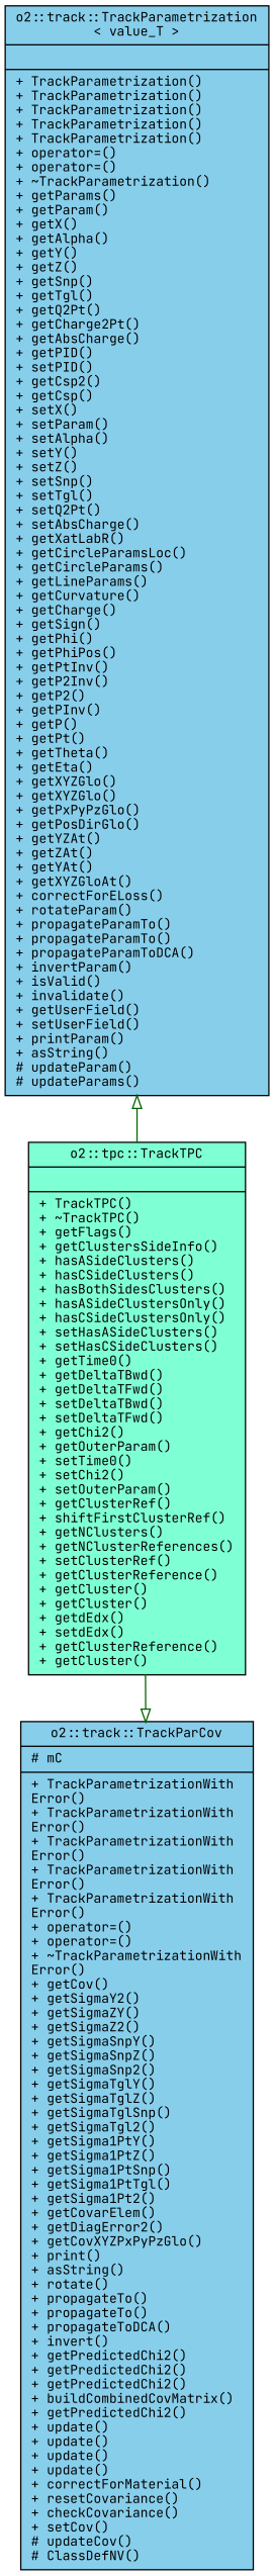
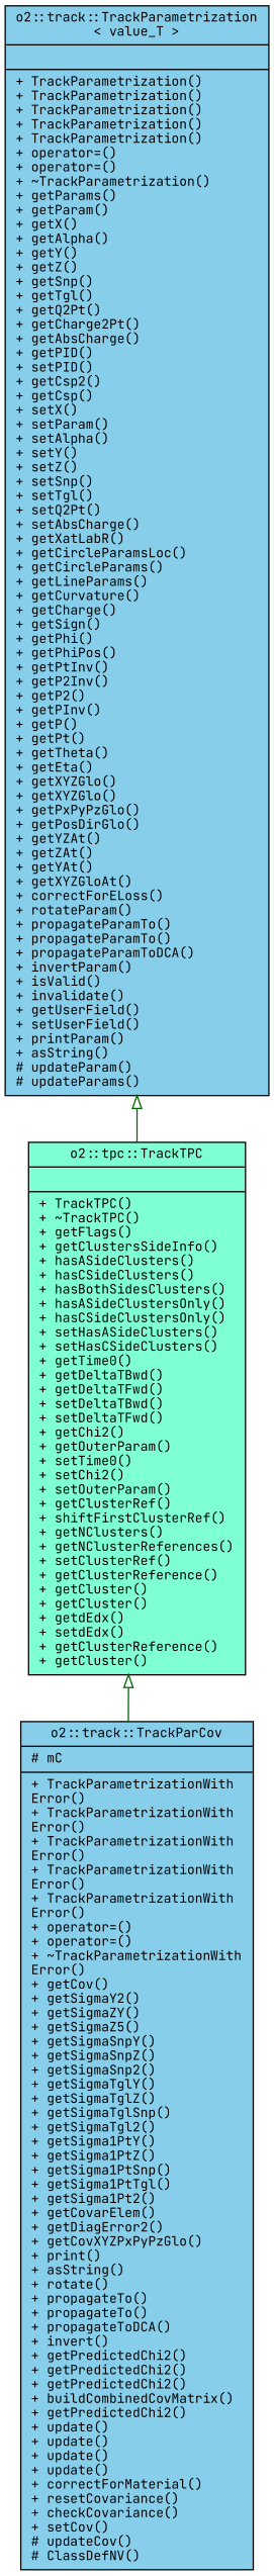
  digraph {
    fontname="JetBrains Mono"
    node [color=black fillcolor=skyblue fontname="JetBrains Mono" fontsize=10 shape=record style=filled]
    edge [arrowtail=onormal color=darkgreen dir=back fontname="JetBrains Mono" fontsize=10 labelfontname=Helvetica labelfontsize=10 style=solid]
    n1 [fillcolor=aquamarine fontcolor=black height=0.2 label="{o2::tpc::TrackTPC\n||+ TrackTPC()\l+ ~TrackTPC()\l+ getFlags()\l+ getClustersSideInfo()\l+ hasASideClusters()\l+ hasCSideClusters()\l+ hasBothSidesClusters()\l+ hasASideClustersOnly()\l+ hasCSideClustersOnly()\l+ setHasASideClusters()\l+ setHasCSideClusters()\l+ getTime0()\l+ getDeltaTBwd()\l+ getDeltaTFwd()\l+ setDeltaTBwd()\l+ setDeltaTFwd()\l+ getChi2()\l+ getOuterParam()\l+ setTime0()\l+ setChi2()\l+ setOuterParam()\l+ getClusterRef()\l+ shiftFirstClusterRef()\l+ getNClusters()\l+ getNClusterReferences()\l+ setClusterRef()\l+ getClusterReference()\l+ getCluster()\l+ getCluster()\l+ getdEdx()\l+ setdEdx()\l+ getClusterReference()\l+ getCluster()\l}" width=0.4]
-   n2 [height=0.2 label="{o2::track::TrackParCov\n|# mC\l|+ TrackParametrizationWith\lError()\l+ TrackParametrizationWith\lError()\l+ TrackParametrizationWith\lError()\l+ TrackParametrizationWith\lError()\l+ TrackParametrizationWith\lError()\l+ operator=()\l+ operator=()\l+ ~TrackParametrizationWith\lError()\l+ getCov()\l+ getSigmaY2()\l+ getSigmaZY()\l+ getSigmaZ2()\l+ getSigmaSnpY()\l+ getSigmaSnpZ()\l+ getSigmaSnp2()\l+ getSigmaTglY()\l+ getSigmaTglZ()\l+ getSigmaTglSnp()\l+ getSigmaTgl2()\l+ getSigma1PtY()\l+ getSigma1PtZ()\l+ getSigma1PtSnp()\l+ getSigma1PtTgl()\l+ getSigma1Pt2()\l+ getCovarElem()\l+ getDiagError2()\l+ getCovXYZPxPyPzGlo()\l+ print()\l+ asString()\l+ rotate()\l+ propagateTo()\l+ propagateTo()\l+ propagateToDCA()\l+ invert()\l+ getPredictedChi2()\l+ getPredictedChi2()\l+ getPredictedChi2()\l+ buildCombinedCovMatrix()\l+ getPredictedChi2()\l+ update()\l+ update()\l+ update()\l+ update()\l+ correctForMaterial()\l+ resetCovariance()\l+ checkCovariance()\l+ setCov()\l# updateCov()\l# ClassDefNV()\l}" width=0.4]
+   n2 [height=0.2 label="{o2::track::TrackParCov\n|# mC\l|+ TrackParametrizationWith\lError()\l+ TrackParametrizationWith\lError()\l+ TrackParametrizationWith\lError()\l+ TrackParametrizationWith\lError()\l+ TrackParametrizationWith\lError()\l+ operator=()\l+ operator=()\l+ ~TrackParametrizationWith\lError()\l+ getCov()\l+ getSigmaY2()\l+ getSigmaZY()\l+ getSigmaZ5()\l+ getSigmaSnpY()\l+ getSigmaSnpZ()\l+ getSigmaSnp2()\l+ getSigmaTglY()\l+ getSigmaTglZ()\l+ getSigmaTglSnp()\l+ getSigmaTgl2()\l+ getSigma1PtY()\l+ getSigma1PtZ()\l+ getSigma1PtSnp()\l+ getSigma1PtTgl()\l+ getSigma1Pt2()\l+ getCovarElem()\l+ getDiagError2()\l+ getCovXYZPxPyPzGlo()\l+ print()\l+ asString()\l+ rotate()\l+ propagateTo()\l+ propagateTo()\l+ propagateToDCA()\l+ invert()\l+ getPredictedChi2()\l+ getPredictedChi2()\l+ getPredictedChi2()\l+ buildCombinedCovMatrix()\l+ getPredictedChi2()\l+ update()\l+ update()\l+ update()\l+ update()\l+ correctForMaterial()\l+ resetCovariance()\l+ checkCovariance()\l+ setCov()\l# updateCov()\l# ClassDefNV()\l}" width=0.4]
    n3 [height=0.2 label="{o2::track::TrackParametrization\l\< value_T \>\n||+ TrackParametrization()\l+ TrackParametrization()\l+ TrackParametrization()\l+ TrackParametrization()\l+ TrackParametrization()\l+ operator=()\l+ operator=()\l+ ~TrackParametrization()\l+ getParams()\l+ getParam()\l+ getX()\l+ getAlpha()\l+ getY()\l+ getZ()\l+ getSnp()\l+ getTgl()\l+ getQ2Pt()\l+ getCharge2Pt()\l+ getAbsCharge()\l+ getPID()\l+ setPID()\l+ getCsp2()\l+ getCsp()\l+ setX()\l+ setParam()\l+ setAlpha()\l+ setY()\l+ setZ()\l+ setSnp()\l+ setTgl()\l+ setQ2Pt()\l+ setAbsCharge()\l+ getXatLabR()\l+ getCircleParamsLoc()\l+ getCircleParams()\l+ getLineParams()\l+ getCurvature()\l+ getCharge()\l+ getSign()\l+ getPhi()\l+ getPhiPos()\l+ getPtInv()\l+ getP2Inv()\l+ getP2()\l+ getPInv()\l+ getP()\l+ getPt()\l+ getTheta()\l+ getEta()\l+ getXYZGlo()\l+ getXYZGlo()\l+ getPxPyPzGlo()\l+ getPosDirGlo()\l+ getYZAt()\l+ getZAt()\l+ getYAt()\l+ getXYZGloAt()\l+ correctForELoss()\l+ rotateParam()\l+ propagateParamTo()\l+ propagateParamTo()\l+ propagateParamToDCA()\l+ invertParam()\l+ isValid()\l+ invalidate()\l+ getUserField()\l+ setUserField()\l+ printParam()\l+ asString()\l# updateParam()\l# updateParams()\l}" width=0.4]
-   n2 -> n1
+   n1 -> n2
    n3 -> n1
  }
